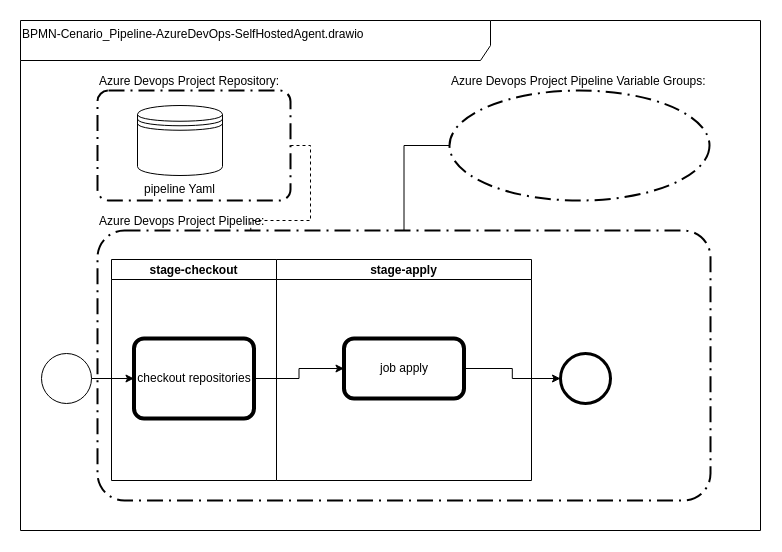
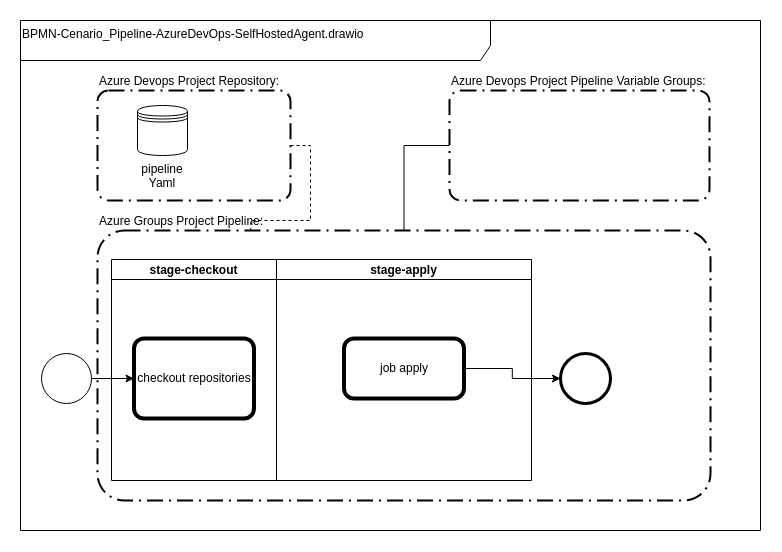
  <mxCell id="0" />
  <mxCell id="1" parent="0" />
  <mxCell id="2" value="BPMN-Cenario_Pipeline-AzureDevOps-SelfHostedAgent.drawio" style="shape=umlFrame;whiteSpace=wrap;html=1;width=470;height=40;align=left;verticalAlign=top;" parent="1" vertex="1"><mxGeometry width="740" height="510" as="geometry" x="20" y="20" /></mxCell>
- <mxCell id="3" value="Azure Devops Project Pipeline Variable Groups:" style="ellipse;points=[[0.25,0,0],[0.5,0,0],[0.75,0,0],[1,0.25,0],[1,0.5,0],[1,0.75,0],[0.75,1,0],[0.5,1,0],[0.25,1,0],[0,0.75,0],[0,0.5,0],[0,0.25,0]];arcSize=10;dashed=1;strokeColor=#000000;fillColor=none;gradientColor=none;dashPattern=8 3 1 3;strokeWidth=2;verticalAlign=bottom;labelPosition=center;verticalLabelPosition=top;align=left;textDirection=ltr;" parent="1" vertex="1"><mxGeometry x="449" y="90" width="260" height="110" as="geometry" /></mxCell>
- <mxCell id="4" value="Azure Devops Project Pipeline:" style="points=[[0.25,0,0],[0.5,0,0],[0.75,0,0],[1,0.25,0],[1,0.5,0],[1,0.75,0],[0.75,1,0],[0.5,1,0],[0.25,1,0],[0,0.75,0],[0,0.5,0],[0,0.25,0]];rounded=1;arcSize=10;dashed=1;strokeColor=#000000;fillColor=none;gradientColor=none;dashPattern=8 3 1 3;strokeWidth=2;verticalAlign=bottom;labelPosition=center;verticalLabelPosition=top;align=left;textDirection=ltr;" parent="1" vertex="1"><mxGeometry x="97" y="230" width="613" height="270" as="geometry" /></mxCell>
+ <mxCell id="3" value="Azure Devops Project Pipeline Variable Groups:" style="points=[[0.25,0,0],[0.5,0,0],[0.75,0,0],[1,0.25,0],[1,0.5,0],[1,0.75,0],[0.75,1,0],[0.5,1,0],[0.25,1,0],[0,0.75,0],[0,0.5,0],[0,0.25,0]];rounded=1;arcSize=10;dashed=1;strokeColor=#000000;fillColor=none;gradientColor=none;dashPattern=8 3 1 3;strokeWidth=2;verticalAlign=bottom;labelPosition=center;verticalLabelPosition=top;align=left;textDirection=ltr;" parent="1" vertex="1"><mxGeometry x="449" y="90" width="260" height="110" as="geometry" /></mxCell>
+ <mxCell id="4" value="Azure Groups Project Pipeline:" style="points=[[0.25,0,0],[0.5,0,0],[0.75,0,0],[1,0.25,0],[1,0.5,0],[1,0.75,0],[0.75,1,0],[0.5,1,0],[0.25,1,0],[0,0.75,0],[0,0.5,0],[0,0.25,0]];rounded=1;arcSize=10;dashed=1;strokeColor=#000000;fillColor=none;gradientColor=none;dashPattern=8 3 1 3;strokeWidth=2;verticalAlign=bottom;labelPosition=center;verticalLabelPosition=top;align=left;textDirection=ltr;" parent="1" vertex="1"><mxGeometry x="97" y="230" width="613" height="270" as="geometry" /></mxCell>
  <mxCell id="5" value="Azure Devops Project Repository:" style="points=[[0.25,0,0],[0.5,0,0],[0.75,0,0],[1,0.25,0],[1,0.5,0],[1,0.75,0],[0.75,1,0],[0.5,1,0],[0.25,1,0],[0,0.75,0],[0,0.5,0],[0,0.25,0]];rounded=1;arcSize=10;dashed=1;strokeColor=#000000;fillColor=none;gradientColor=none;dashPattern=8 3 1 3;strokeWidth=2;verticalAlign=bottom;labelPosition=center;verticalLabelPosition=top;align=left;textDirection=ltr;" parent="1" vertex="1"><mxGeometry x="97" y="90" width="193" height="110" as="geometry" /></mxCell>
  <mxCell id="6" style="edgeStyle=orthogonalEdgeStyle;rounded=0;orthogonalLoop=1;jettySize=auto;html=1;" parent="1" source="7" target="9" edge="1"><mxGeometry relative="1" as="geometry"><mxPoint x="131" y="335" as="targetPoint" /></mxGeometry></mxCell>
  <mxCell id="7" value="" style="points=[[0.145,0.145,0],[0.5,0,0],[0.855,0.145,0],[1,0.5,0],[0.855,0.855,0],[0.5,1,0],[0.145,0.855,0],[0,0.5,0]];shape=mxgraph.bpmn.event;html=1;verticalLabelPosition=bottom;labelBackgroundColor=#ffffff;verticalAlign=top;align=center;perimeter=ellipsePerimeter;outlineConnect=0;aspect=fixed;outline=standard;symbol=general;" parent="1" vertex="1"><mxGeometry x="41" y="353" width="50" height="50" as="geometry" /></mxCell>
  <mxCell id="8" value="stage-checkout" style="swimlane;startSize=20;" parent="1" vertex="1"><mxGeometry x="111" y="259" width="165" height="221" as="geometry" /></mxCell>
  <mxCell id="9" value="checkout repositories" style="points=[[0.25,0,0],[0.5,0,0],[0.75,0,0],[1,0.25,0],[1,0.5,0],[1,0.75,0],[0.75,1,0],[0.5,1,0],[0.25,1,0],[0,0.75,0],[0,0.5,0],[0,0.25,0]];shape=mxgraph.bpmn.task;whiteSpace=wrap;rectStyle=rounded;size=10;bpmnShapeType=call;" parent="8" vertex="1"><mxGeometry x="22.5" y="79" width="120" height="80" as="geometry" /></mxCell>
- <mxCell id="10" value="pipeline Yaml" style="shape=datastore;whiteSpace=wrap;html=1;labelPosition=center;verticalLabelPosition=bottom;align=center;verticalAlign=top;" parent="1" vertex="1"><mxGeometry x="137" y="105" width="85" height="70" as="geometry" /></mxCell>
- <mxCell id="11" style="edgeStyle=orthogonalEdgeStyle;rounded=0;orthogonalLoop=1;jettySize=auto;html=1;entryX=0;entryY=0.5;entryDx=0;entryDy=0;entryPerimeter=0;exitX=1;exitY=0.5;exitDx=0;exitDy=0;exitPerimeter=0;" parent="1" source="9" target="13" edge="1"><mxGeometry relative="1" as="geometry"><mxPoint x="511" y="378" as="sourcePoint" /><mxPoint x="542.5" y="378" as="targetPoint" /></mxGeometry></mxCell>
+ <mxCell id="10" value="pipeline Yaml" style="shape=datastore;whiteSpace=wrap;html=1;labelPosition=center;verticalLabelPosition=bottom;align=center;verticalAlign=top;" parent="1" vertex="1"><mxGeometry x="137" y="105" width="50" height="50" as="geometry" /></mxCell>
  <mxCell id="12" value="stage-apply" style="swimlane;startSize=20;" parent="1" vertex="1"><mxGeometry x="276" y="259" width="255" height="221" as="geometry" /></mxCell>
  <mxCell id="13" value="job apply" style="points=[[0.25,0,0],[0.5,0,0],[0.75,0,0],[1,0.25,0],[1,0.5,0],[1,0.75,0],[0.75,1,0],[0.5,1,0],[0.25,1,0],[0,0.75,0],[0,0.5,0],[0,0.25,0]];shape=mxgraph.bpmn.task;whiteSpace=wrap;rectStyle=rounded;size=10;bpmnShapeType=call;" vertex="1" parent="12"><mxGeometry x="67.5" y="79" width="120" height="60" as="geometry" /></mxCell>
  <mxCell id="14" value="" style="points=[[0.145,0.145,0],[0.5,0,0],[0.855,0.145,0],[1,0.5,0],[0.855,0.855,0],[0.5,1,0],[0.145,0.855,0],[0,0.5,0]];shape=mxgraph.bpmn.event;html=1;verticalLabelPosition=bottom;labelBackgroundColor=#ffffff;verticalAlign=top;align=center;perimeter=ellipsePerimeter;outlineConnect=0;aspect=fixed;outline=end;symbol=terminate2;" parent="1" vertex="1"><mxGeometry x="560" y="353" width="50" height="50" as="geometry" /></mxCell>
  <mxCell id="15" style="edgeStyle=orthogonalEdgeStyle;rounded=0;orthogonalLoop=1;jettySize=auto;html=1;endArrow=none;endFill=0;dashed=0;entryX=0.5;entryY=0;entryDx=0;entryDy=0;entryPerimeter=0;exitX=0;exitY=0.5;exitDx=0;exitDy=0;exitPerimeter=0;" parent="1" source="3" target="4" edge="1"><mxGeometry relative="1" as="geometry"><mxPoint x="528" y="200" as="sourcePoint" /><mxPoint x="337.7" y="247.016" as="targetPoint" /></mxGeometry></mxCell>
  <mxCell id="16" style="edgeStyle=orthogonalEdgeStyle;rounded=0;orthogonalLoop=1;jettySize=auto;html=1;endArrow=none;endFill=0;dashed=1;entryX=0.25;entryY=0;entryDx=0;entryDy=0;entryPerimeter=0;exitX=1;exitY=0.5;exitDx=0;exitDy=0;exitPerimeter=0;" parent="1" source="5" target="4" edge="1"><mxGeometry relative="1" as="geometry"><mxPoint x="719" y="155" as="sourcePoint" /><mxPoint x="738.5" y="240" as="targetPoint" /></mxGeometry></mxCell>
  <mxCell id="17" style="edgeStyle=orthogonalEdgeStyle;rounded=0;orthogonalLoop=1;jettySize=auto;html=1;entryX=0;entryY=0.5;entryDx=0;entryDy=0;entryPerimeter=0;exitX=1;exitY=0.5;exitDx=0;exitDy=0;exitPerimeter=0;" edge="1" parent="1" source="13" target="14"><mxGeometry relative="1" as="geometry"><mxPoint x="263.5" y="388" as="sourcePoint" /><mxPoint x="353.5" y="388" as="targetPoint" /></mxGeometry></mxCell>
